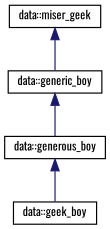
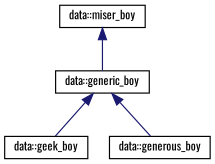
  digraph {
    fontname=Oswald
    rankdir=TB
    node [color=black fillcolor=white fontname=Oswald fontsize=10 shape=record style=filled]
    edge [color=midnightblue dir=back fontname=Oswald fontsize=10 labelfontname=Helvetica labelfontsize=10 style=solid]
    n1 [height=0.2 label="data::generic_boy" width=0.4]
    n2 [height=0.2 label="data::geek_boy" width=0.4]
    n3 [height=0.2 label="data::generous_boy" width=0.4]
-   n4 [height=0.2 label="data::miser_geek" width=0.4]
-   n3 -> n2
+   n4 [height=0.2 label="data::miser_boy" width=0.4]
+   n1 -> n2
    n1 -> n3
    n4 -> n1
  }
